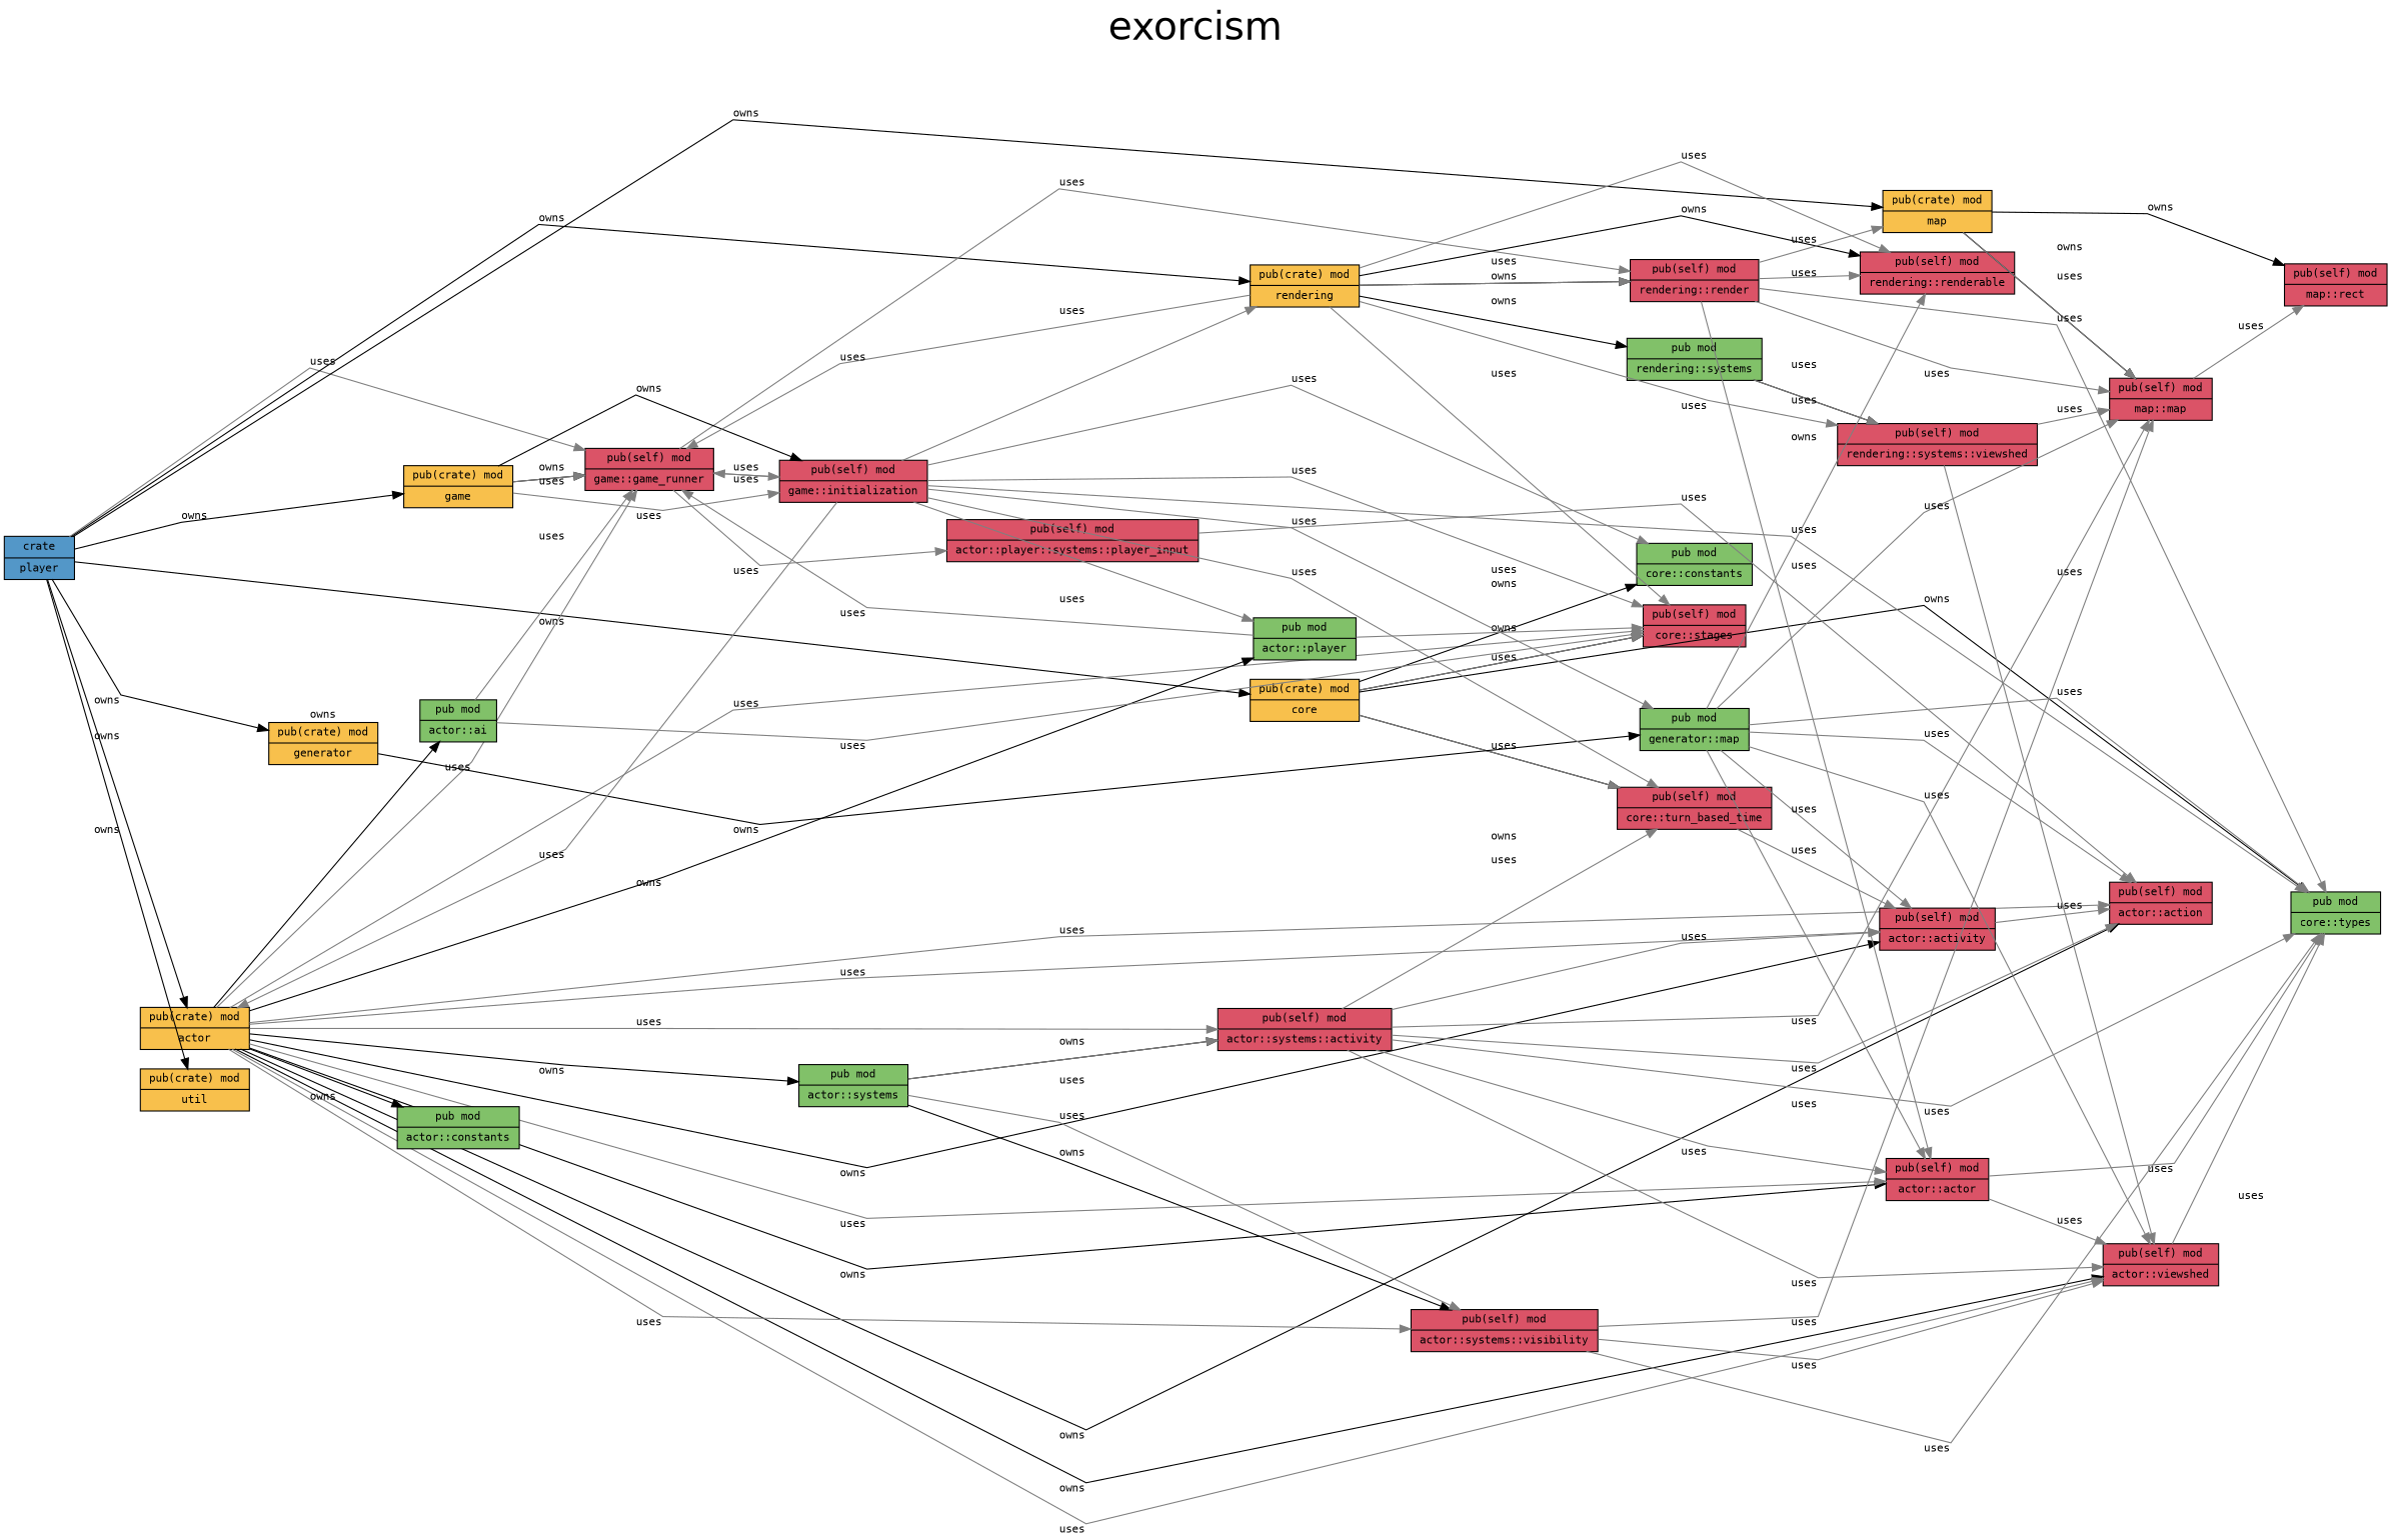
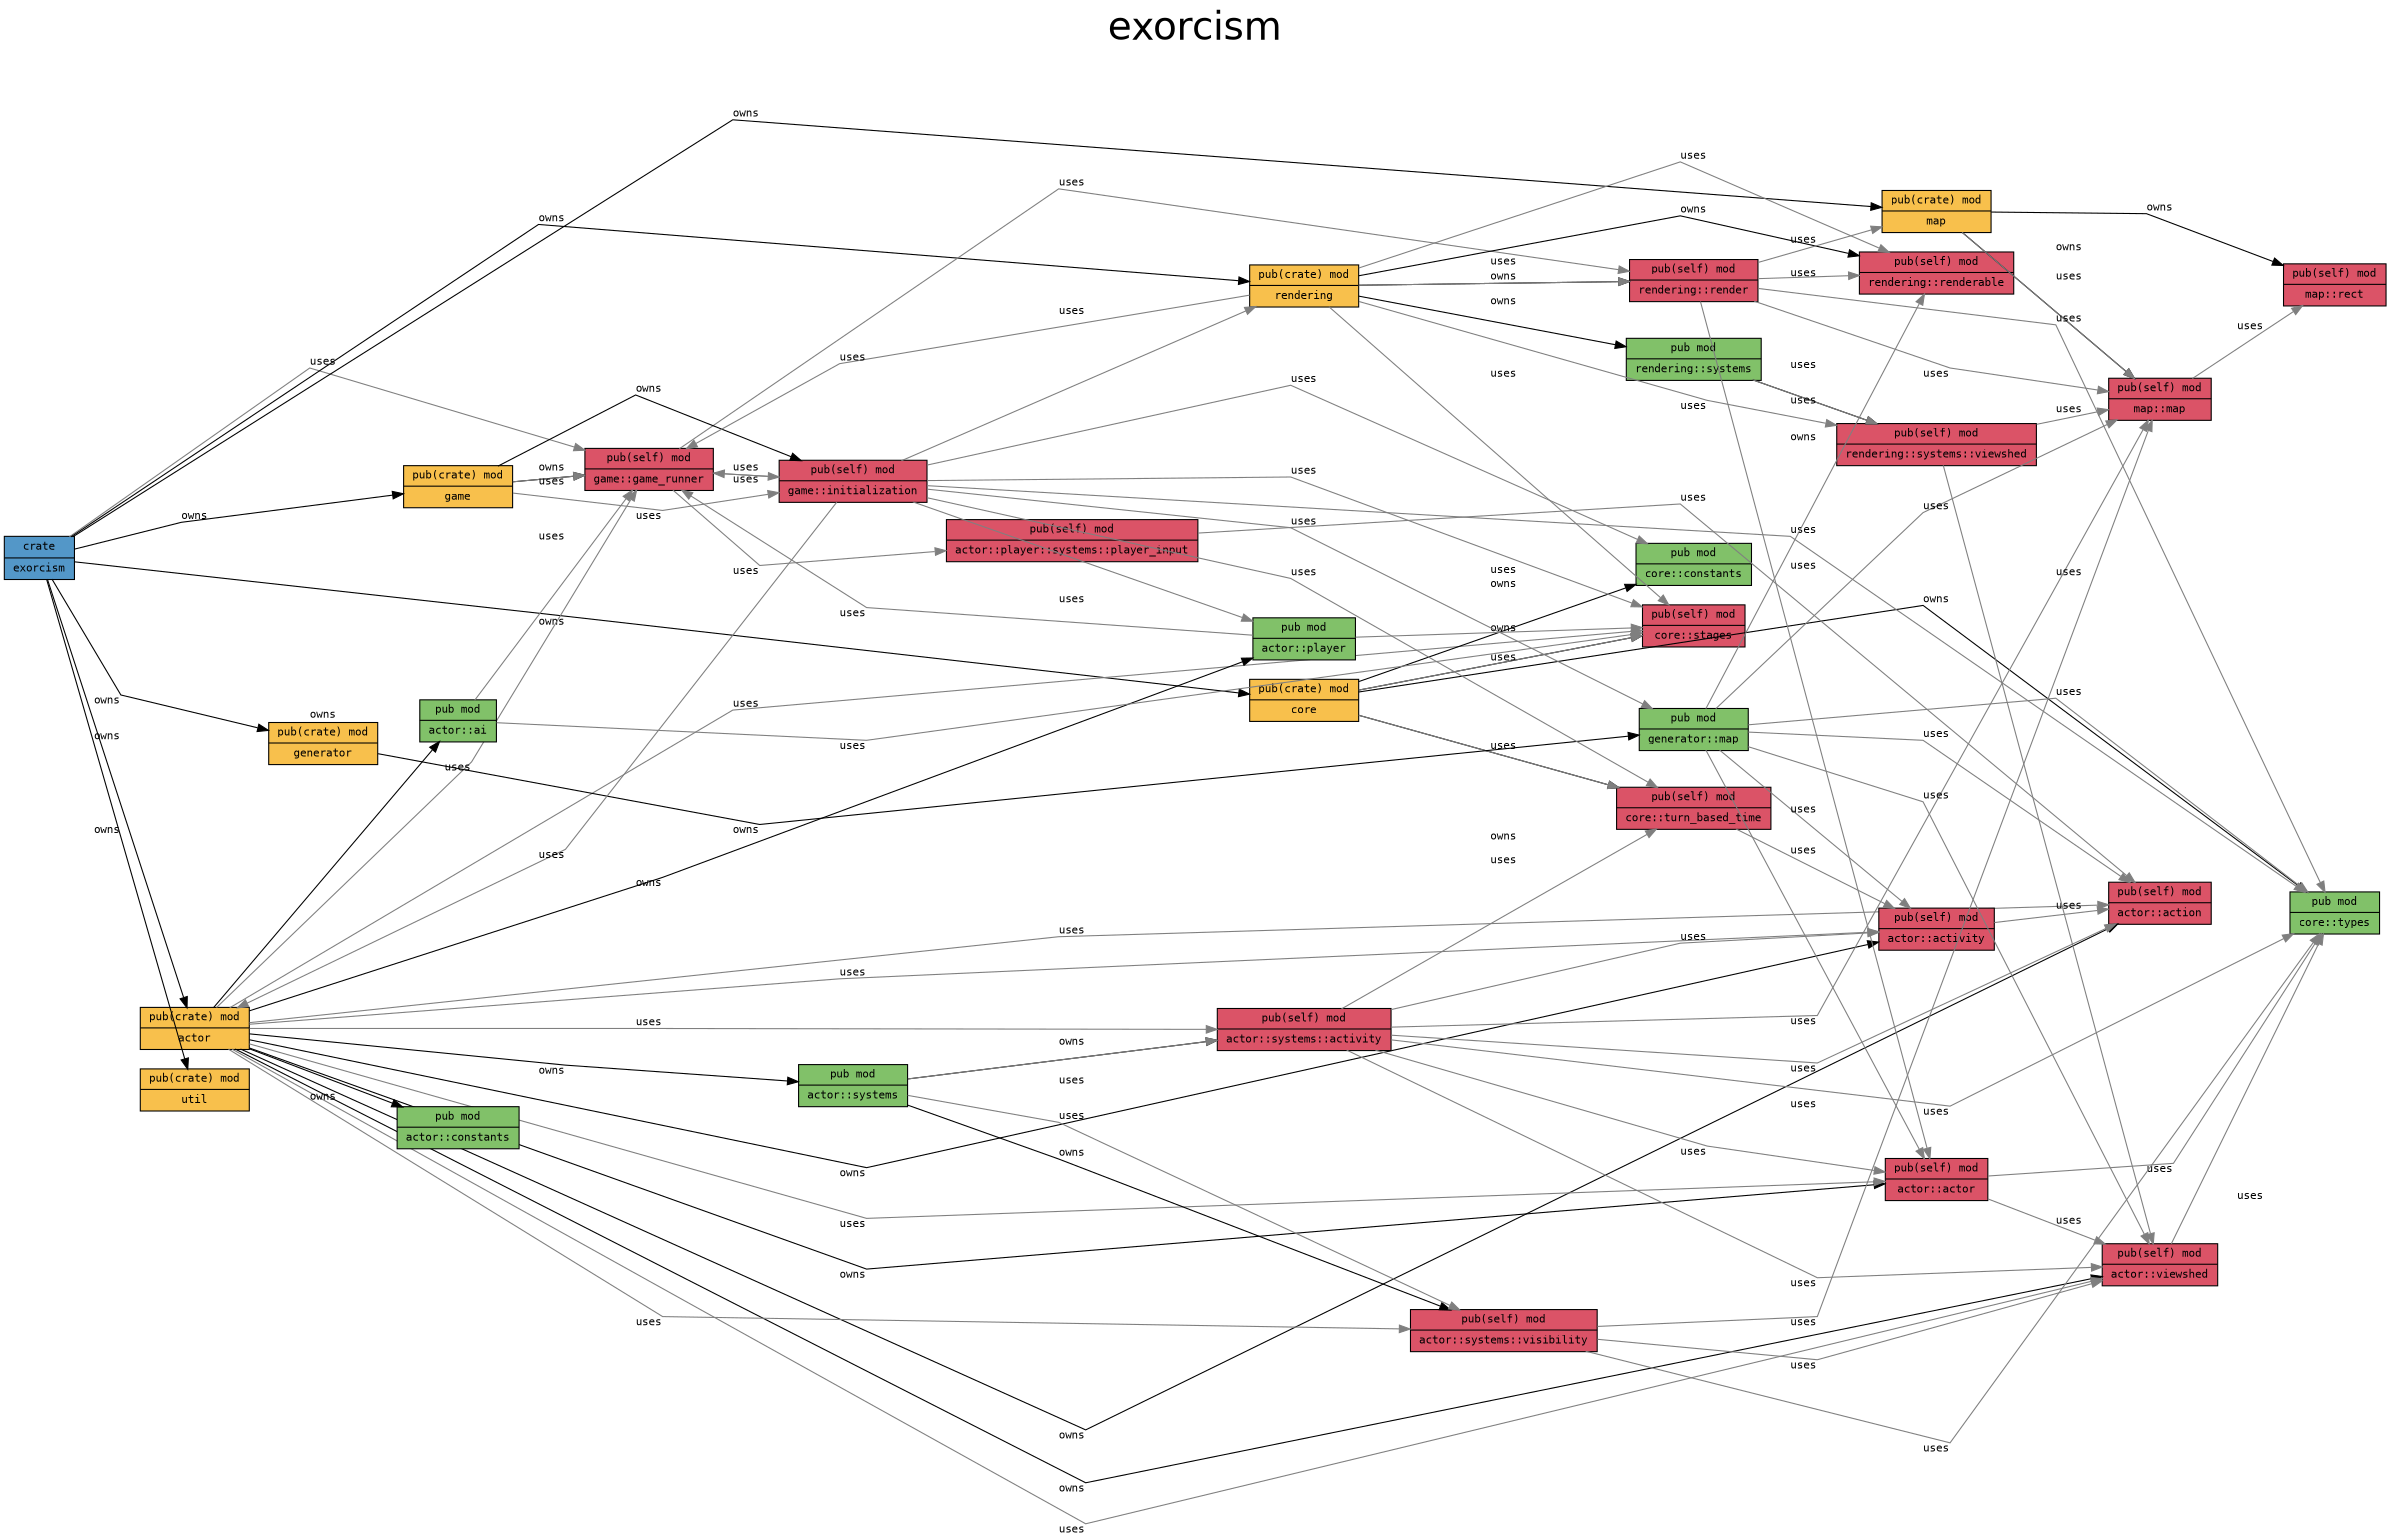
  digraph {
    fontname=Helvetica
    fontsize=36
    label=exorcism
    labelloc=t
    rankdir=LR
    splines=line
    node [fillcolor="#db5367" fontname=monospace fontsize=10 shape=record style=filled]
    edge [color="#7f7f7f" fontname=monospace fontsize=10 style=Dashed]
-   n1 [fillcolor="#5397c8" label="crate|player"]
+   n1 [fillcolor="#5397c8" label="crate|exorcism"]
    n2 [fillcolor="#f8c04c" label="pub(crate) mod|actor"]
    n3 [label="pub(self) mod|game::game_runner"]
    n4 [fillcolor="#f8c04c" label="pub(crate) mod|core"]
    n5 [fillcolor="#f8c04c" label="pub(crate) mod|game"]
    n6 [fillcolor="#f8c04c" label="pub(crate) mod|rendering"]
    n7 [fillcolor="#f8c04c" label="pub(crate) mod|generator"]
    n8 [fillcolor="#f8c04c" label="pub(crate) mod|map"]
    n9 [fillcolor="#f8c04c" label="pub(crate) mod|util"]
    n10 [label="pub(self) mod|actor::action"]
    n11 [label="pub(self) mod|actor::activity"]
    n12 [label="pub(self) mod|actor::actor"]
    n13 [label="pub(self) mod|actor::viewshed"]
    n14 [fillcolor="#81c169" label="pub mod|actor::ai"]
    n15 [label="pub(self) mod|core::stages"]
    n16 [fillcolor="#81c169" label="pub mod|actor::constants"]
    n17 [fillcolor="#81c169" label="pub mod|actor::player"]
    n18 [fillcolor="#81c169" label="pub mod|actor::systems"]
    n19 [label="pub(self) mod|actor::systems::activity"]
    n20 [label="pub(self) mod|actor::systems::visibility"]
    n21 [fillcolor="#81c169" label="pub mod|core::types"]
    n22 [label="pub(self) mod|actor::player::systems::player_input"]
    n23 [label="pub(self) mod|rendering::render"]
    n24 [label="pub(self) mod|game::initialization"]
    n25 [label="pub(self) mod|core::turn_based_time"]
    n26 [label="pub(self) mod|map::map"]
    n27 [label="pub(self) mod|map::rect"]
    n28 [fillcolor="#81c169" label="pub mod|core::constants"]
    n29 [label="pub(self) mod|rendering::renderable"]
    n30 [fillcolor="#81c169" label="pub mod|generator::map"]
    n31 [fillcolor="#81c169" label="pub mod|rendering::systems"]
    n32 [label="pub(self) mod|rendering::systems::viewshed"]
    n1 -> n2 [color="#000000" label=owns style=solid]
    n1 -> n3 [label=uses]
    n1 -> n4 [color="#000000" label=owns style=solid]
    n1 -> n5 [color="#000000" label=owns style=solid]
    n1 -> n6 [color="#000000" label=owns style=solid]
    n1 -> n7 [color="#000000" label=owns style=solid]
    n1 -> n8 [color="#000000" label=owns style=solid]
    n1 -> n9 [color="#000000" label=owns style=solid]
    n2 -> n3 [label=uses]
    n2 -> n10 [color="#000000" label=owns style=solid]
    n2 -> n10 [label=uses]
    n2 -> n11 [color="#000000" label=owns style=solid]
    n2 -> n11 [label=uses]
    n2 -> n12 [color="#000000" label=owns style=solid]
    n2 -> n12 [label=uses]
    n2 -> n13 [color="#000000" label=owns style=solid]
    n2 -> n13 [label=uses]
    n2 -> n14 [color="#000000" label=owns style=solid]
    n2 -> n15 [label=uses]
    n2 -> n16 [color="#000000" label=owns style=solid]
    n2 -> n17 [color="#000000" label=owns style=solid]
    n2 -> n18 [color="#000000" label=owns style=solid]
    n2 -> n19 [label=uses]
    n2 -> n20 [label=uses]
    n3 -> n22 [label=uses]
    n3 -> n23 [label=uses]
    n3 -> n24 [label=uses]
    n4 -> n15 [color="#000000" label=owns style=solid]
    n4 -> n15 [label=uses]
    n4 -> n21 [color="#000000" label=owns style=solid]
    n4 -> n25 [color="#000000" label=owns style=solid]
    n4 -> n25 [label=uses]
    n4 -> n28 [color="#000000" label=owns style=solid]
    n5 -> n3 [color="#000000" label=owns style=solid]
    n5 -> n3 [label=uses]
    n5 -> n24 [color="#000000" label=owns style=solid]
    n5 -> n24 [label=uses]
    n6 -> n3 [label=uses]
    n6 -> n15 [label=uses]
    n6 -> n23 [color="#000000" label=owns style=solid]
    n6 -> n23 [label=uses]
    n6 -> n29 [color="#000000" label=owns style=solid]
    n6 -> n29 [label=uses]
    n6 -> n31 [color="#000000" label=owns style=solid]
    n6 -> n32 [label=uses]
    n7 -> n30 [color="#000000" label=owns style=solid]
    n8 -> n26 [color="#000000" label=owns style=solid]
    n8 -> n26 [label=uses]
    n8 -> n27 [color="#000000" label=owns style=solid]
    n11 -> n10 [label=uses]
    n12 -> n13 [label=uses]
    n12 -> n21 [label=uses]
    n13 -> n21 [label=uses]
    n14 -> n3 [label=uses]
    n14 -> n15 [label=uses]
    n17 -> n3 [label=uses]
    n17 -> n15 [label=uses]
    n18 -> n19 [color="#000000" label=owns style=solid]
    n18 -> n19 [label=uses]
    n18 -> n20 [color="#000000" label=owns style=solid]
    n18 -> n20 [label=uses]
    n19 -> n10 [label=uses]
    n19 -> n11 [label=uses]
    n19 -> n12 [label=uses]
    n19 -> n13 [label=uses]
    n19 -> n21 [label=uses]
    n19 -> n25 [label=uses]
    n19 -> n26 [label=uses]
    n20 -> n13 [label=uses]
    n20 -> n21 [label=uses]
    n20 -> n26 [label=uses]
    n22 -> n10 [label=uses]
    n23 -> n8 [label=uses]
    n23 -> n12 [label=uses]
    n23 -> n21 [label=uses]
    n23 -> n26 [label=uses]
    n23 -> n29 [label=uses]
    n24 -> n2 [label=uses]
    n24 -> n3 [label=uses]
    n24 -> n6 [label=uses]
    n24 -> n15 [label=uses]
    n24 -> n17 [label=uses]
    n24 -> n21 [label=uses]
    n24 -> n25 [label=uses]
    n24 -> n28 [label=uses]
    n24 -> n30 [label=uses]
    n25 -> n11 [label=uses]
    n26 -> n27 [label=uses]
    n30 -> n10 [label=uses]
    n30 -> n11 [label=uses]
    n30 -> n12 [label=uses]
    n30 -> n13 [label=uses]
    n30 -> n21 [label=uses]
    n30 -> n26 [label=uses]
    n30 -> n29 [label=uses]
    n31 -> n32 [color="#000000" label=owns style=solid]
    n31 -> n32 [label=uses]
    n32 -> n13 [label=uses]
    n32 -> n26 [label=uses]
  }
